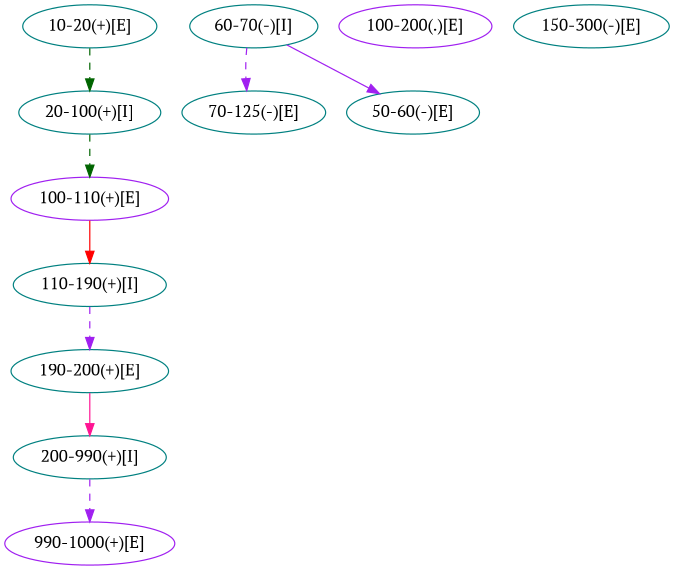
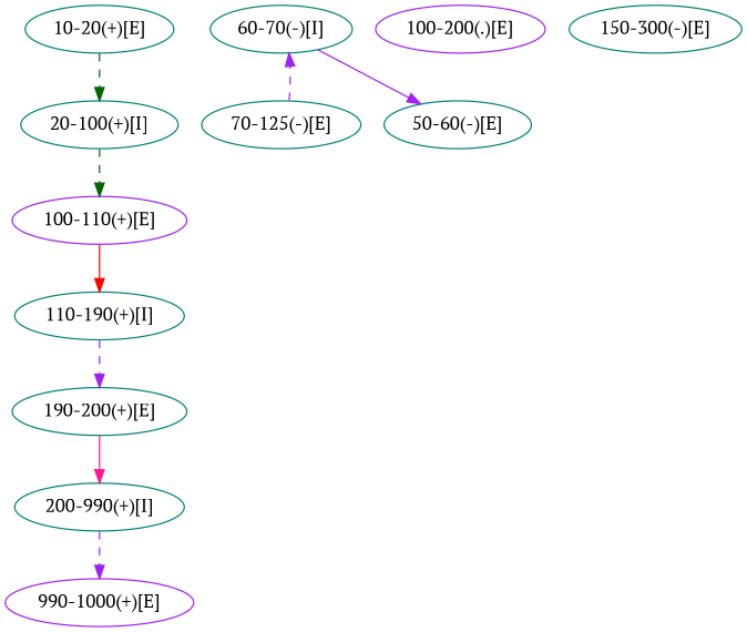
  strict digraph {
    fontname="PT Serif"
    node [color=teal fontname="PT Serif" ids="A.1.1"]
    edge [color=purple fontname="PT Serif" style=dashed]
    "10-20(+)[E]" [ids="A.1.1.1"]
    "20-100(+)[I]"
    "100-110(+)[E]" [color=purple ids="A.1.1.2"]
    "110-190(+)[I]"
    "50-60(-)[E]" [ids="B.1.1.1"]
    "100-200(.)[E]" [color=purple ids="A.2.1.1"]
    "990-1000(+)[E]" [color=purple ids="A.1.1.4"]
    "200-990(+)[I]"
    "70-125(-)[E]" [ids="B.1.1.2"]
    "60-70(-)[I]" [ids="B.1.1"]
    "150-300(-)[E]" [ids="C.1.1.1"]
    "190-200(+)[E]" [ids="A.1.1.3"]
    "10-20(+)[E]" -> "20-100(+)[I]" [color=darkgreen]
    "20-100(+)[I]" -> "100-110(+)[E]" [color=darkgreen]
    "100-110(+)[E]" -> "110-190(+)[I]" [color=red style=solid]
    "110-190(+)[I]" -> "190-200(+)[E]"
    "200-990(+)[I]" -> "990-1000(+)[E]"
-   "60-70(-)[I]" -> "70-125(-)[E]"
+   "70-125(-)[E]" -> "60-70(-)[I]"
    "60-70(-)[I]" -> "50-60(-)[E]" [style=solid]
    "190-200(+)[E]" -> "200-990(+)[I]" [color=deeppink style=solid]
  }
